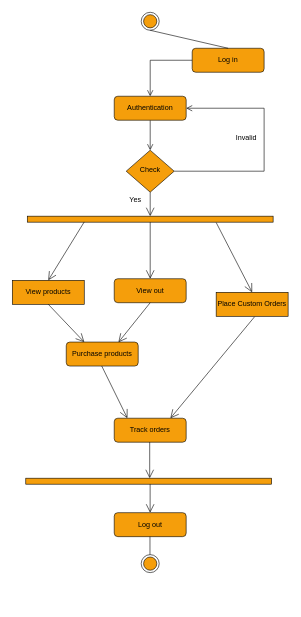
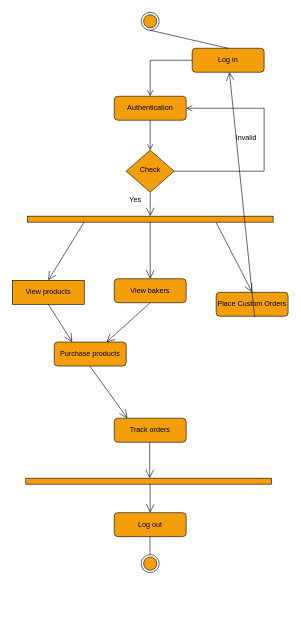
  <mxCell id="0" />
  <mxCell id="1" parent="0" />
  <mxCell id="2" value="" style="rounded=0;html=1;jettySize=auto;orthogonalLoop=1;fontSize=11;endArrow=open;endFill=0;endSize=8;strokeWidth=1;shadow=0;labelBackgroundColor=none;edgeStyle=orthogonalEdgeStyle;strokeColor=light-dark(#000000,#000000);" parent="1" source="11" target="5" edge="1"><mxGeometry relative="1" as="geometry" /></mxCell>
  <mxCell id="3" value="&lt;font style=&quot;color: light-dark(rgb(0, 0, 0), rgb(0, 0, 0));&quot;&gt;Log in&lt;/font&gt;" style="rounded=1;whiteSpace=wrap;html=1;fontSize=12;glass=0;strokeWidth=1;shadow=0;fillColor=light-dark(#F59E0B,#F59E0B);strokeColor=light-dark(#000000,#000000);" parent="1" vertex="1"><mxGeometry x="320" y="80" width="120" height="40" as="geometry" /></mxCell>
  <mxCell id="4" value="&lt;font style=&quot;color: light-dark(rgb(0, 0, 0), rgb(0, 0, 0)); font-size: 12px;&quot;&gt;Invalid&lt;/font&gt;" style="edgeStyle=orthogonalEdgeStyle;rounded=0;html=1;jettySize=auto;orthogonalLoop=1;fontSize=11;endArrow=open;endFill=0;endSize=8;strokeWidth=1;shadow=0;labelBackgroundColor=none;strokeColor=light-dark(#000000,#000000);entryX=1;entryY=0.5;entryDx=0;entryDy=0;" parent="1" source="5" target="11" edge="1"><mxGeometry x="0.065" y="30" relative="1" as="geometry"><mxPoint as="offset" /><mxPoint x="440.091" y="190" as="targetPoint" /><Array as="points"><mxPoint x="440" y="285" /><mxPoint x="440" y="180" /></Array></mxGeometry></mxCell>
  <mxCell id="5" value="&lt;font style=&quot;color: light-dark(rgb(0, 0, 0), rgb(0, 0, 0));&quot;&gt;Check&lt;/font&gt;" style="rhombus;whiteSpace=wrap;html=1;shadow=0;fontFamily=Helvetica;fontSize=12;align=center;strokeWidth=1;spacing=6;spacingTop=-4;fillColor=light-dark(#F59E0B,#F59E0B);strokeColor=light-dark(#000000,#000000);" parent="1" vertex="1"><mxGeometry x="210" y="250" width="80" height="70" as="geometry" /></mxCell>
  <mxCell id="6" value="&lt;font style=&quot;color: light-dark(rgb(0, 0, 0), rgb(0, 0, 0));&quot;&gt;Log out&lt;/font&gt;" style="rounded=1;whiteSpace=wrap;html=1;fontSize=12;glass=0;strokeWidth=1;shadow=0;strokeColor=light-dark(#000000,#000000);fillColor=light-dark(#F59E0B,#F59E0B);" parent="1" vertex="1"><mxGeometry x="190" y="854.5" width="120" height="40" as="geometry" /></mxCell>
  <mxCell id="7" value="" style="ellipse;html=1;shape=endState;fillColor=light-dark(#F59E0B,#F59E0B);strokeColor=light-dark(#000000,#000000);" parent="1" vertex="1"><mxGeometry x="235" y="20" width="30" height="30" as="geometry" /></mxCell>
  <mxCell id="8" value="" style="endArrow=none;html=1;rounded=0;strokeColor=light-dark(#000000,#000000);entryX=0.5;entryY=1;entryDx=0;entryDy=0;exitX=0.5;exitY=0;exitDx=0;exitDy=0;" parent="1" source="3" target="7" edge="1"><mxGeometry width="50" height="50" relative="1" as="geometry"><mxPoint x="225" y="80" as="sourcePoint" /><mxPoint x="275" y="30" as="targetPoint" /></mxGeometry></mxCell>
  <mxCell id="9" value="" style="ellipse;html=1;shape=endState;fillColor=light-dark(#F59E0B,#F59E0B);strokeColor=light-dark(#000000,#000000);" parent="1" vertex="1"><mxGeometry x="235" y="924.5" width="30" height="30" as="geometry" /></mxCell>
  <mxCell id="10" value="" style="rounded=0;html=1;jettySize=auto;orthogonalLoop=1;fontSize=11;endArrow=open;endFill=0;endSize=8;strokeWidth=1;shadow=0;labelBackgroundColor=none;edgeStyle=orthogonalEdgeStyle;strokeColor=light-dark(#000000,#000000);" parent="1" source="3" target="11" edge="1"><mxGeometry relative="1" as="geometry"><mxPoint x="250" y="120" as="sourcePoint" /><mxPoint x="250" y="380" as="targetPoint" /></mxGeometry></mxCell>
  <mxCell id="11" value="&lt;font style=&quot;color: light-dark(rgb(0, 0, 0), rgb(0, 0, 0));&quot;&gt;Authentication&lt;/font&gt;" style="rounded=1;whiteSpace=wrap;html=1;fontSize=12;glass=0;strokeWidth=1;shadow=0;fillColor=light-dark(#F59E0B,#F59E0B);strokeColor=light-dark(#000000,#000000);" parent="1" vertex="1"><mxGeometry x="190" y="160" width="120" height="40" as="geometry" /></mxCell>
  <mxCell id="12" value="" style="html=1;points=[[0,0,0,0,5],[0,1,0,0,-5],[1,0,0,0,5],[1,1,0,0,-5]];perimeter=orthogonalPerimeter;outlineConnect=0;targetShapes=umlLifeline;portConstraint=eastwest;newEdgeStyle={&quot;curved&quot;:0,&quot;rounded&quot;:0};rotation=-90;strokeColor=light-dark(#000000,#000000);fillColor=light-dark(#F59E0B,#F59E0B);" parent="1" vertex="1"><mxGeometry x="245" y="160" width="10" height="410" as="geometry" /></mxCell>
  <mxCell id="13" value="&lt;font style=&quot;color: light-dark(rgb(0, 0, 0), rgb(0, 0, 0));&quot;&gt;View products&lt;/font&gt;" style="whiteSpace=wrap;html=1;fontSize=12;glass=0;strokeWidth=1;shadow=0;fillColor=light-dark(#F59E0B,#F59E0B);strokeColor=light-dark(#000000,#000000);rounded=0;" parent="1" vertex="1"><mxGeometry x="20" y="467" width="120" height="40" as="geometry" /></mxCell>
  <mxCell id="14" value="" style="endArrow=open;endFill=1;endSize=12;html=1;rounded=0;strokeColor=light-dark(#000000,#000000);entryX=0.5;entryY=0;entryDx=0;entryDy=0;exitX=0.034;exitY=0.378;exitDx=0;exitDy=0;exitPerimeter=0;" parent="1" target="13" edge="1"><mxGeometry width="160" relative="1" as="geometry"><mxPoint x="139.98" y="369.66" as="sourcePoint" /><mxPoint x="140" y="490" as="targetPoint" /></mxGeometry></mxCell>
  <mxCell id="15" value="" style="endArrow=open;endFill=1;endSize=12;html=1;rounded=0;strokeColor=light-dark(#000000,#000000);exitX=0.5;exitY=1;exitDx=0;exitDy=0;entryX=0.25;entryY=0;entryDx=0;entryDy=0;" parent="1" source="13" target="16" edge="1"><mxGeometry width="160" relative="1" as="geometry"><mxPoint x="50" y="512" as="sourcePoint" /><mxPoint x="80" y="567" as="targetPoint" /></mxGeometry></mxCell>
- <mxCell id="16" value="&lt;font style=&quot;color: light-dark(rgb(0, 0, 0), rgb(0, 0, 0));&quot;&gt;Purchase products&lt;/font&gt;" style="rounded=1;whiteSpace=wrap;html=1;fontSize=12;glass=0;strokeWidth=1;shadow=0;strokeColor=light-dark(#000000,#000000);fillColor=light-dark(#F59E0B,#F59E0B);" parent="1" vertex="1"><mxGeometry x="110" y="570" width="120" height="40" as="geometry" /></mxCell>
+ <mxCell id="16" value="&lt;font style=&quot;color: light-dark(rgb(0, 0, 0), rgb(0, 0, 0));&quot;&gt;Purchase products&lt;/font&gt;" style="rounded=1;whiteSpace=wrap;html=1;fontSize=12;glass=0;strokeWidth=1;shadow=0;strokeColor=light-dark(#000000,#000000);fillColor=light-dark(#F59E0B,#F59E0B);" parent="1" vertex="1"><mxGeometry x="90" y="570" width="120" height="40" as="geometry" /></mxCell>
  <mxCell id="17" value="" style="html=1;points=[[0,0,0,0,5],[0,1,0,0,-5],[1,0,0,0,5],[1,1,0,0,-5]];perimeter=orthogonalPerimeter;outlineConnect=0;targetShapes=umlLifeline;portConstraint=eastwest;newEdgeStyle={&quot;curved&quot;:0,&quot;rounded&quot;:0};rotation=-90;strokeColor=light-dark(#000000,#000000);fillColor=light-dark(#F59E0B,#F59E0B);" parent="1" vertex="1"><mxGeometry x="242.5" y="597" width="10" height="410" as="geometry" /></mxCell>
  <mxCell id="18" value="" style="endArrow=open;endFill=1;endSize=12;html=1;rounded=0;exitX=0.5;exitY=1;exitDx=0;exitDy=0;strokeColor=light-dark(#000000,#000000);" parent="1" source="5" target="12" edge="1"><mxGeometry width="160" relative="1" as="geometry"><mxPoint x="200" y="360" as="sourcePoint" /><mxPoint x="360" y="360" as="targetPoint" /></mxGeometry></mxCell>
- <mxCell id="19" value="&lt;font style=&quot;color: light-dark(rgb(0, 0, 0), rgb(0, 0, 0));&quot;&gt;Place Custom Orders&lt;/font&gt;" style="whiteSpace=wrap;html=1;fontSize=12;glass=0;strokeWidth=1;shadow=0;fillColor=light-dark(#F59E0B,#F59E0B);strokeColor=light-dark(#000000,#000000);rounded=0;" parent="1" vertex="1"><mxGeometry x="360" y="487" width="120" height="40" as="geometry" /></mxCell>
+ <mxCell id="19" value="&lt;font style=&quot;color: light-dark(rgb(0, 0, 0), rgb(0, 0, 0));&quot;&gt;Place Custom Orders&lt;/font&gt;" style="rounded=1;whiteSpace=wrap;html=1;fontSize=12;glass=0;strokeWidth=1;shadow=0;fillColor=light-dark(#F59E0B,#F59E0B);strokeColor=light-dark(#000000,#000000);" parent="1" vertex="1"><mxGeometry x="360" y="487" width="120" height="40" as="geometry" /></mxCell>
  <mxCell id="20" value="" style="endArrow=open;endFill=1;endSize=12;html=1;rounded=0;strokeColor=light-dark(#000000,#000000);entryX=0.5;entryY=0;entryDx=0;entryDy=0;exitX=-0.059;exitY=0.622;exitDx=0;exitDy=0;exitPerimeter=0;" parent="1" target="19" edge="1"><mxGeometry width="160" relative="1" as="geometry"><mxPoint x="360" y="370.59" as="sourcePoint" /><mxPoint x="499.98" y="490" as="targetPoint" /></mxGeometry></mxCell>
- <mxCell id="21" value="" style="endArrow=open;endFill=1;endSize=12;html=1;rounded=0;strokeColor=light-dark(#000000,#000000);exitX=0.534;exitY=1.019;exitDx=0;exitDy=0;exitPerimeter=0;entryX=0.781;entryY=0;entryDx=0;entryDy=0;entryPerimeter=0;" parent="1" source="19" target="29" edge="1"><mxGeometry width="160" relative="1" as="geometry"><mxPoint x="394.98" y="522" as="sourcePoint" /><mxPoint x="408.75" y="671.89" as="targetPoint" /></mxGeometry></mxCell>
+ <mxCell id="21" value="" style="endArrow=open;endFill=1;endSize=12;html=1;rounded=0;strokeColor=light-dark(#000000,#000000);exitX=0.534;exitY=1.019;exitDx=0;exitDy=0;exitPerimeter=0;" parent="1" source="19" target="3" edge="1"><mxGeometry width="160" relative="1" as="geometry"><mxPoint x="394.98" y="522" as="sourcePoint" /><mxPoint x="408.75" y="671.89" as="targetPoint" /></mxGeometry></mxCell>
  <mxCell id="22" value="&lt;font style=&quot;color: light-dark(rgb(0, 0, 0), rgb(0, 0, 0));&quot;&gt;Yes&lt;/font&gt;" style="text;html=1;align=center;verticalAlign=middle;resizable=0;points=[];autosize=1;strokeColor=none;fillColor=none;" parent="1" vertex="1"><mxGeometry x="205" y="318" width="40" height="30" as="geometry" /></mxCell>
  <mxCell id="23" value="" style="endArrow=none;html=1;rounded=0;strokeColor=light-dark(#000000,#000000);entryX=0.5;entryY=1;entryDx=0;entryDy=0;exitX=0.5;exitY=0;exitDx=0;exitDy=0;" parent="1" edge="1"><mxGeometry width="50" height="50" relative="1" as="geometry"><mxPoint x="249.63" y="924.5" as="sourcePoint" /><mxPoint x="249.63" y="894.5" as="targetPoint" /></mxGeometry></mxCell>
  <mxCell id="24" value="" style="endArrow=open;endFill=1;endSize=12;html=1;rounded=0;strokeColor=light-dark(#000000,#000000);entryX=0.183;entryY=0;entryDx=0;entryDy=0;entryPerimeter=0;exitX=0.493;exitY=0.997;exitDx=0;exitDy=0;exitPerimeter=0;" parent="1" source="16" target="29" edge="1"><mxGeometry width="160" relative="1" as="geometry"><mxPoint x="0" y="607" as="sourcePoint" /><mxPoint x="88.67" y="671.73" as="targetPoint" /></mxGeometry></mxCell>
  <mxCell id="25" value="" style="endArrow=open;endFill=1;endSize=12;html=1;rounded=0;strokeColor=light-dark(#000000,#000000);" parent="1" source="17" edge="1"><mxGeometry width="160" relative="1" as="geometry"><mxPoint x="249.89" y="814.5" as="sourcePoint" /><mxPoint x="249.89" y="854.5" as="targetPoint" /></mxGeometry></mxCell>
- <mxCell id="26" value="&lt;font style=&quot;color: light-dark(rgb(0, 0, 0), rgb(0, 0, 0));&quot;&gt;View out&lt;/font&gt;" style="rounded=1;whiteSpace=wrap;html=1;fontSize=12;glass=0;strokeWidth=1;shadow=0;fillColor=light-dark(#F59E0B,#F59E0B);strokeColor=light-dark(#000000,#000000);" parent="1" vertex="1"><mxGeometry x="190" y="464.34" width="120" height="40" as="geometry" /></mxCell>
+ <mxCell id="26" value="&lt;font style=&quot;color: light-dark(rgb(0, 0, 0), rgb(0, 0, 0));&quot;&gt;View bakers&lt;/font&gt;" style="rounded=1;whiteSpace=wrap;html=1;fontSize=12;glass=0;strokeWidth=1;shadow=0;fillColor=light-dark(#F59E0B,#F59E0B);strokeColor=light-dark(#000000,#000000);" parent="1" vertex="1"><mxGeometry x="190" y="464.34" width="120" height="40" as="geometry" /></mxCell>
  <mxCell id="27" value="" style="endArrow=open;endFill=1;endSize=12;html=1;rounded=0;strokeColor=light-dark(#000000,#000000);entryX=0.5;entryY=0;entryDx=0;entryDy=0;" parent="1" target="26" edge="1"><mxGeometry width="160" relative="1" as="geometry"><mxPoint x="250" y="370" as="sourcePoint" /><mxPoint x="310" y="487.34" as="targetPoint" /></mxGeometry></mxCell>
  <mxCell id="28" value="" style="endArrow=open;endFill=1;endSize=12;html=1;rounded=0;strokeColor=light-dark(#000000,#000000);exitX=0.5;exitY=1;exitDx=0;exitDy=0;entryX=0.726;entryY=0.007;entryDx=0;entryDy=0;entryPerimeter=0;" parent="1" source="26" target="16" edge="1"><mxGeometry width="160" relative="1" as="geometry"><mxPoint x="220" y="509.34" as="sourcePoint" /><mxPoint x="200" y="567" as="targetPoint" /></mxGeometry></mxCell>
  <mxCell id="29" value="&lt;font style=&quot;color: light-dark(rgb(0, 0, 0), rgb(0, 0, 0));&quot;&gt;Track orders&lt;/font&gt;" style="rounded=1;whiteSpace=wrap;html=1;fontSize=12;glass=0;strokeWidth=1;shadow=0;strokeColor=light-dark(#000000,#000000);fillColor=light-dark(#F59E0B,#F59E0B);" parent="1" vertex="1"><mxGeometry x="190" y="697" width="120" height="40" as="geometry" /></mxCell>
  <mxCell id="30" value="" style="endArrow=open;endFill=1;endSize=12;html=1;rounded=0;strokeColor=light-dark(#000000,#000000);exitX=0.493;exitY=0.997;exitDx=0;exitDy=0;exitPerimeter=0;" parent="1" source="29" target="17" edge="1"><mxGeometry width="160" relative="1" as="geometry"><mxPoint x="170" y="734" as="sourcePoint" /><mxPoint x="258.67" y="798.73" as="targetPoint" /></mxGeometry></mxCell>
